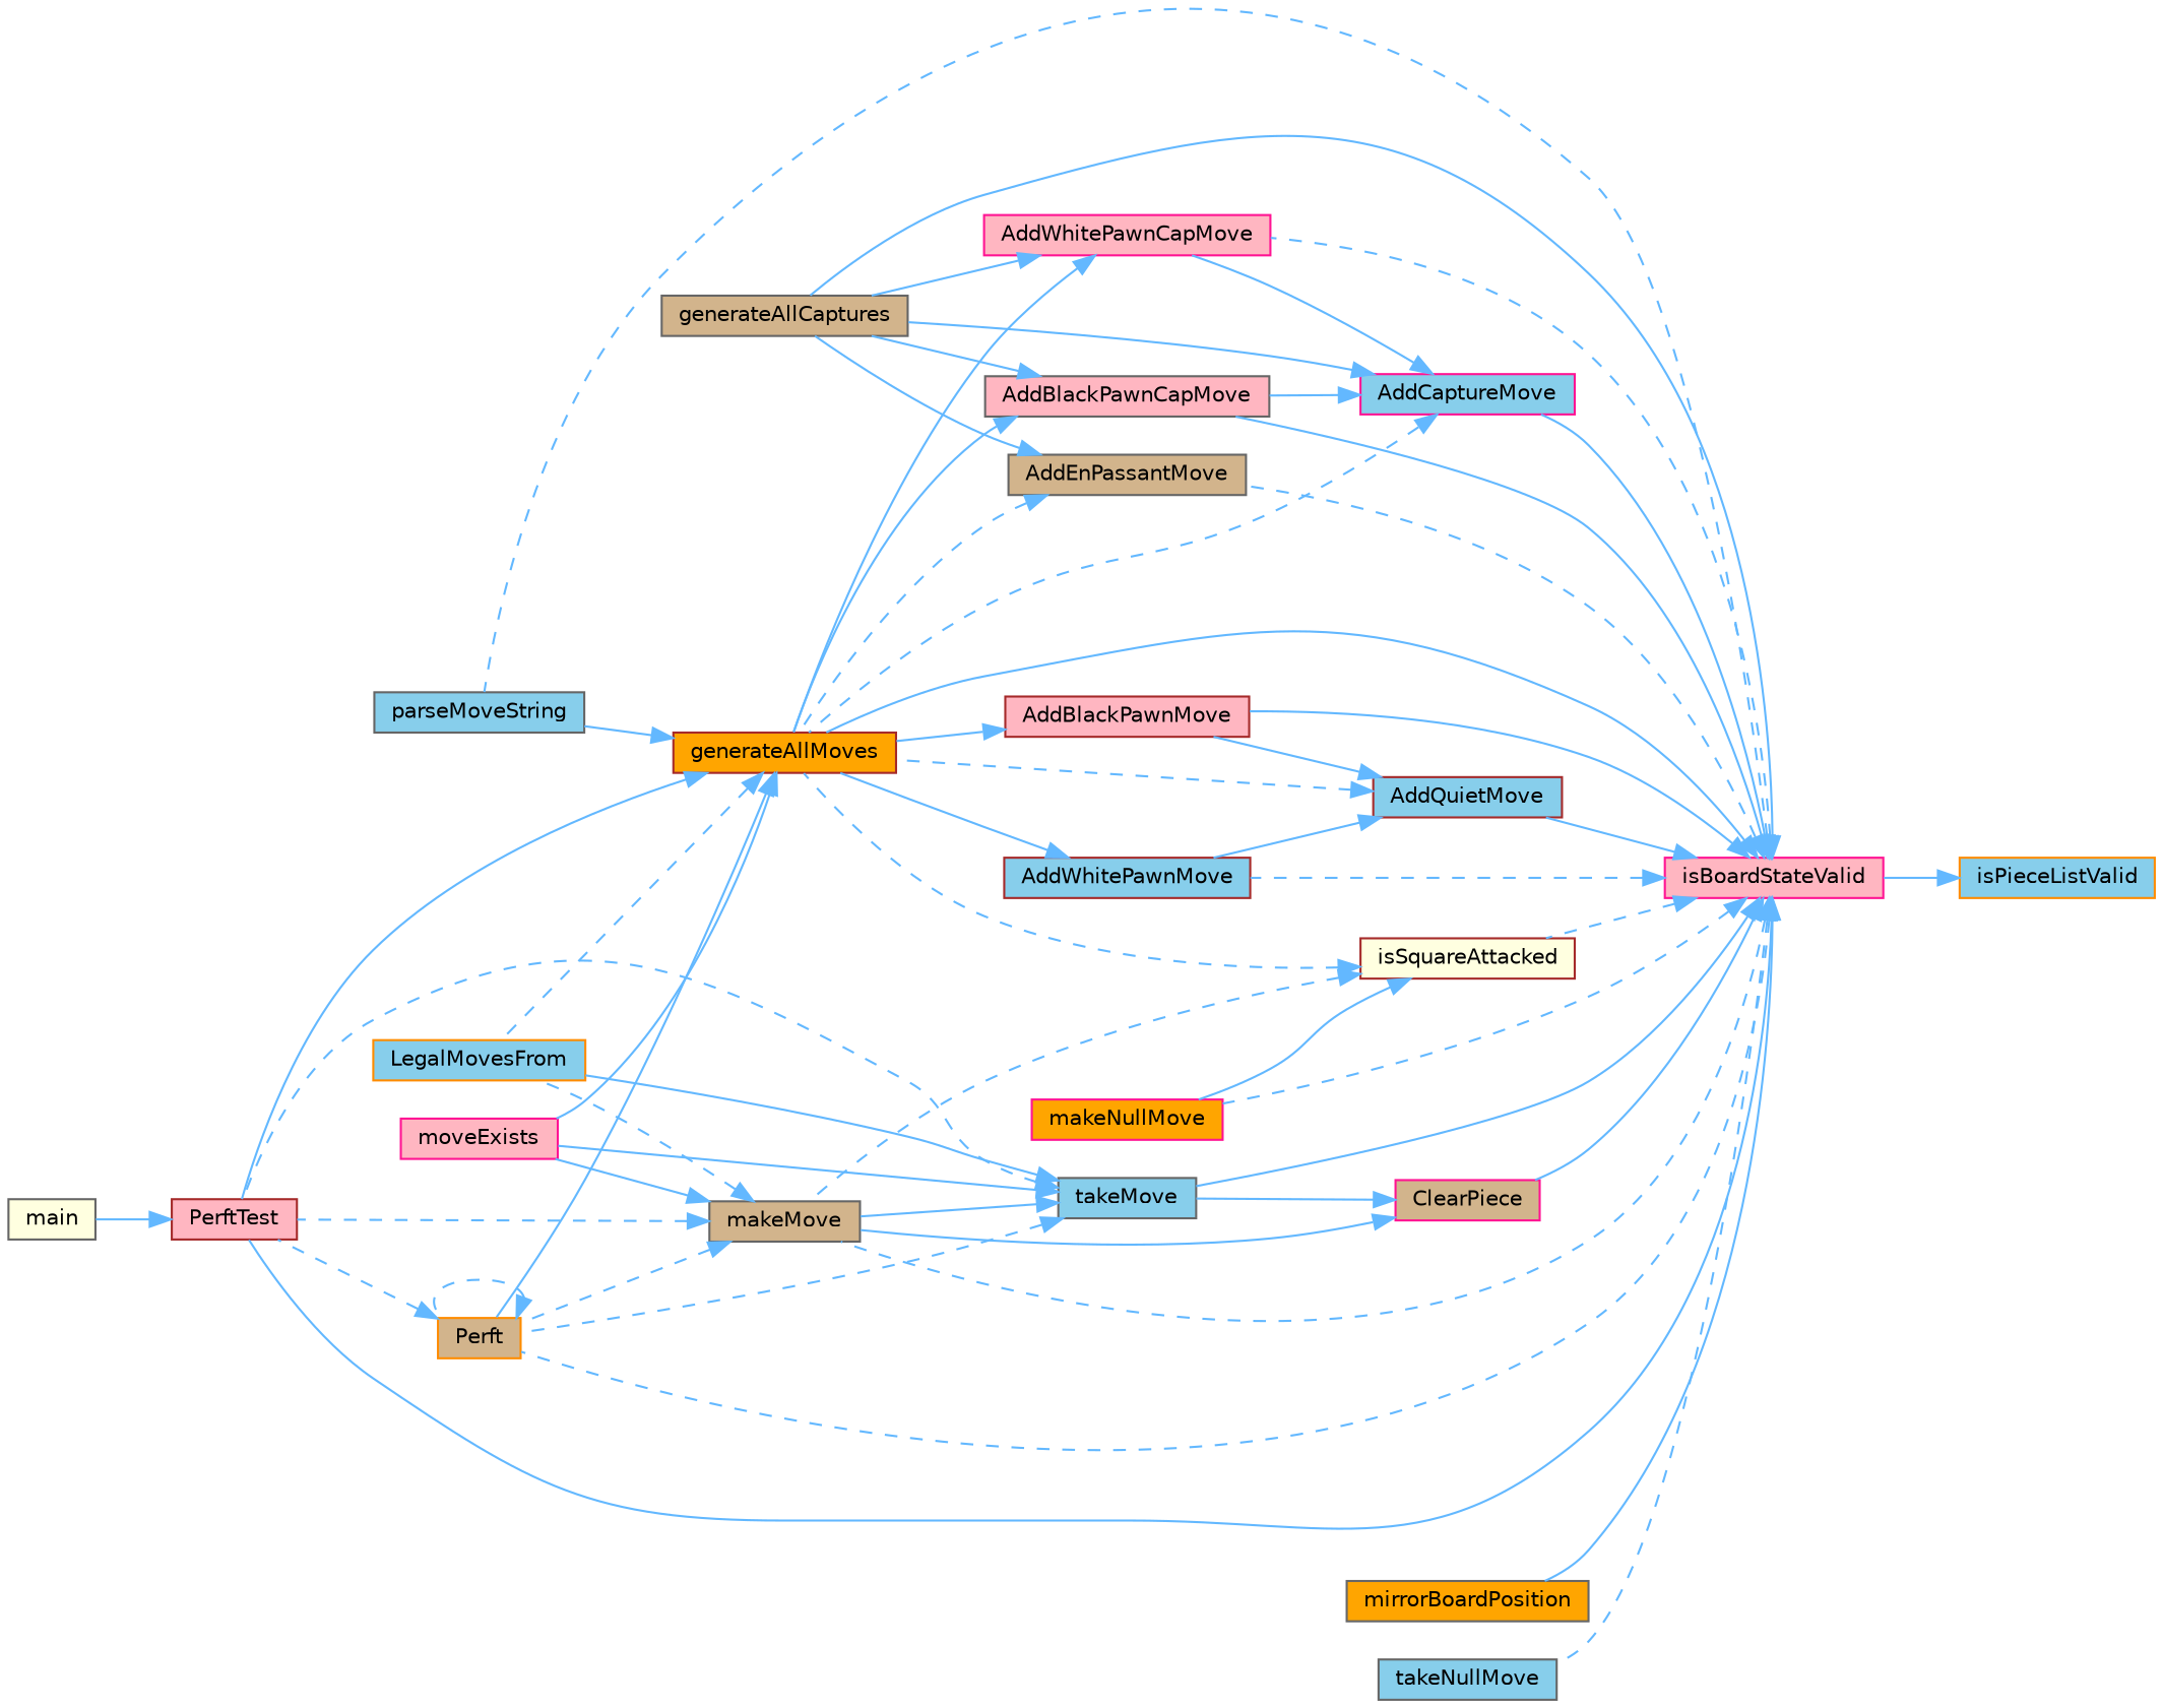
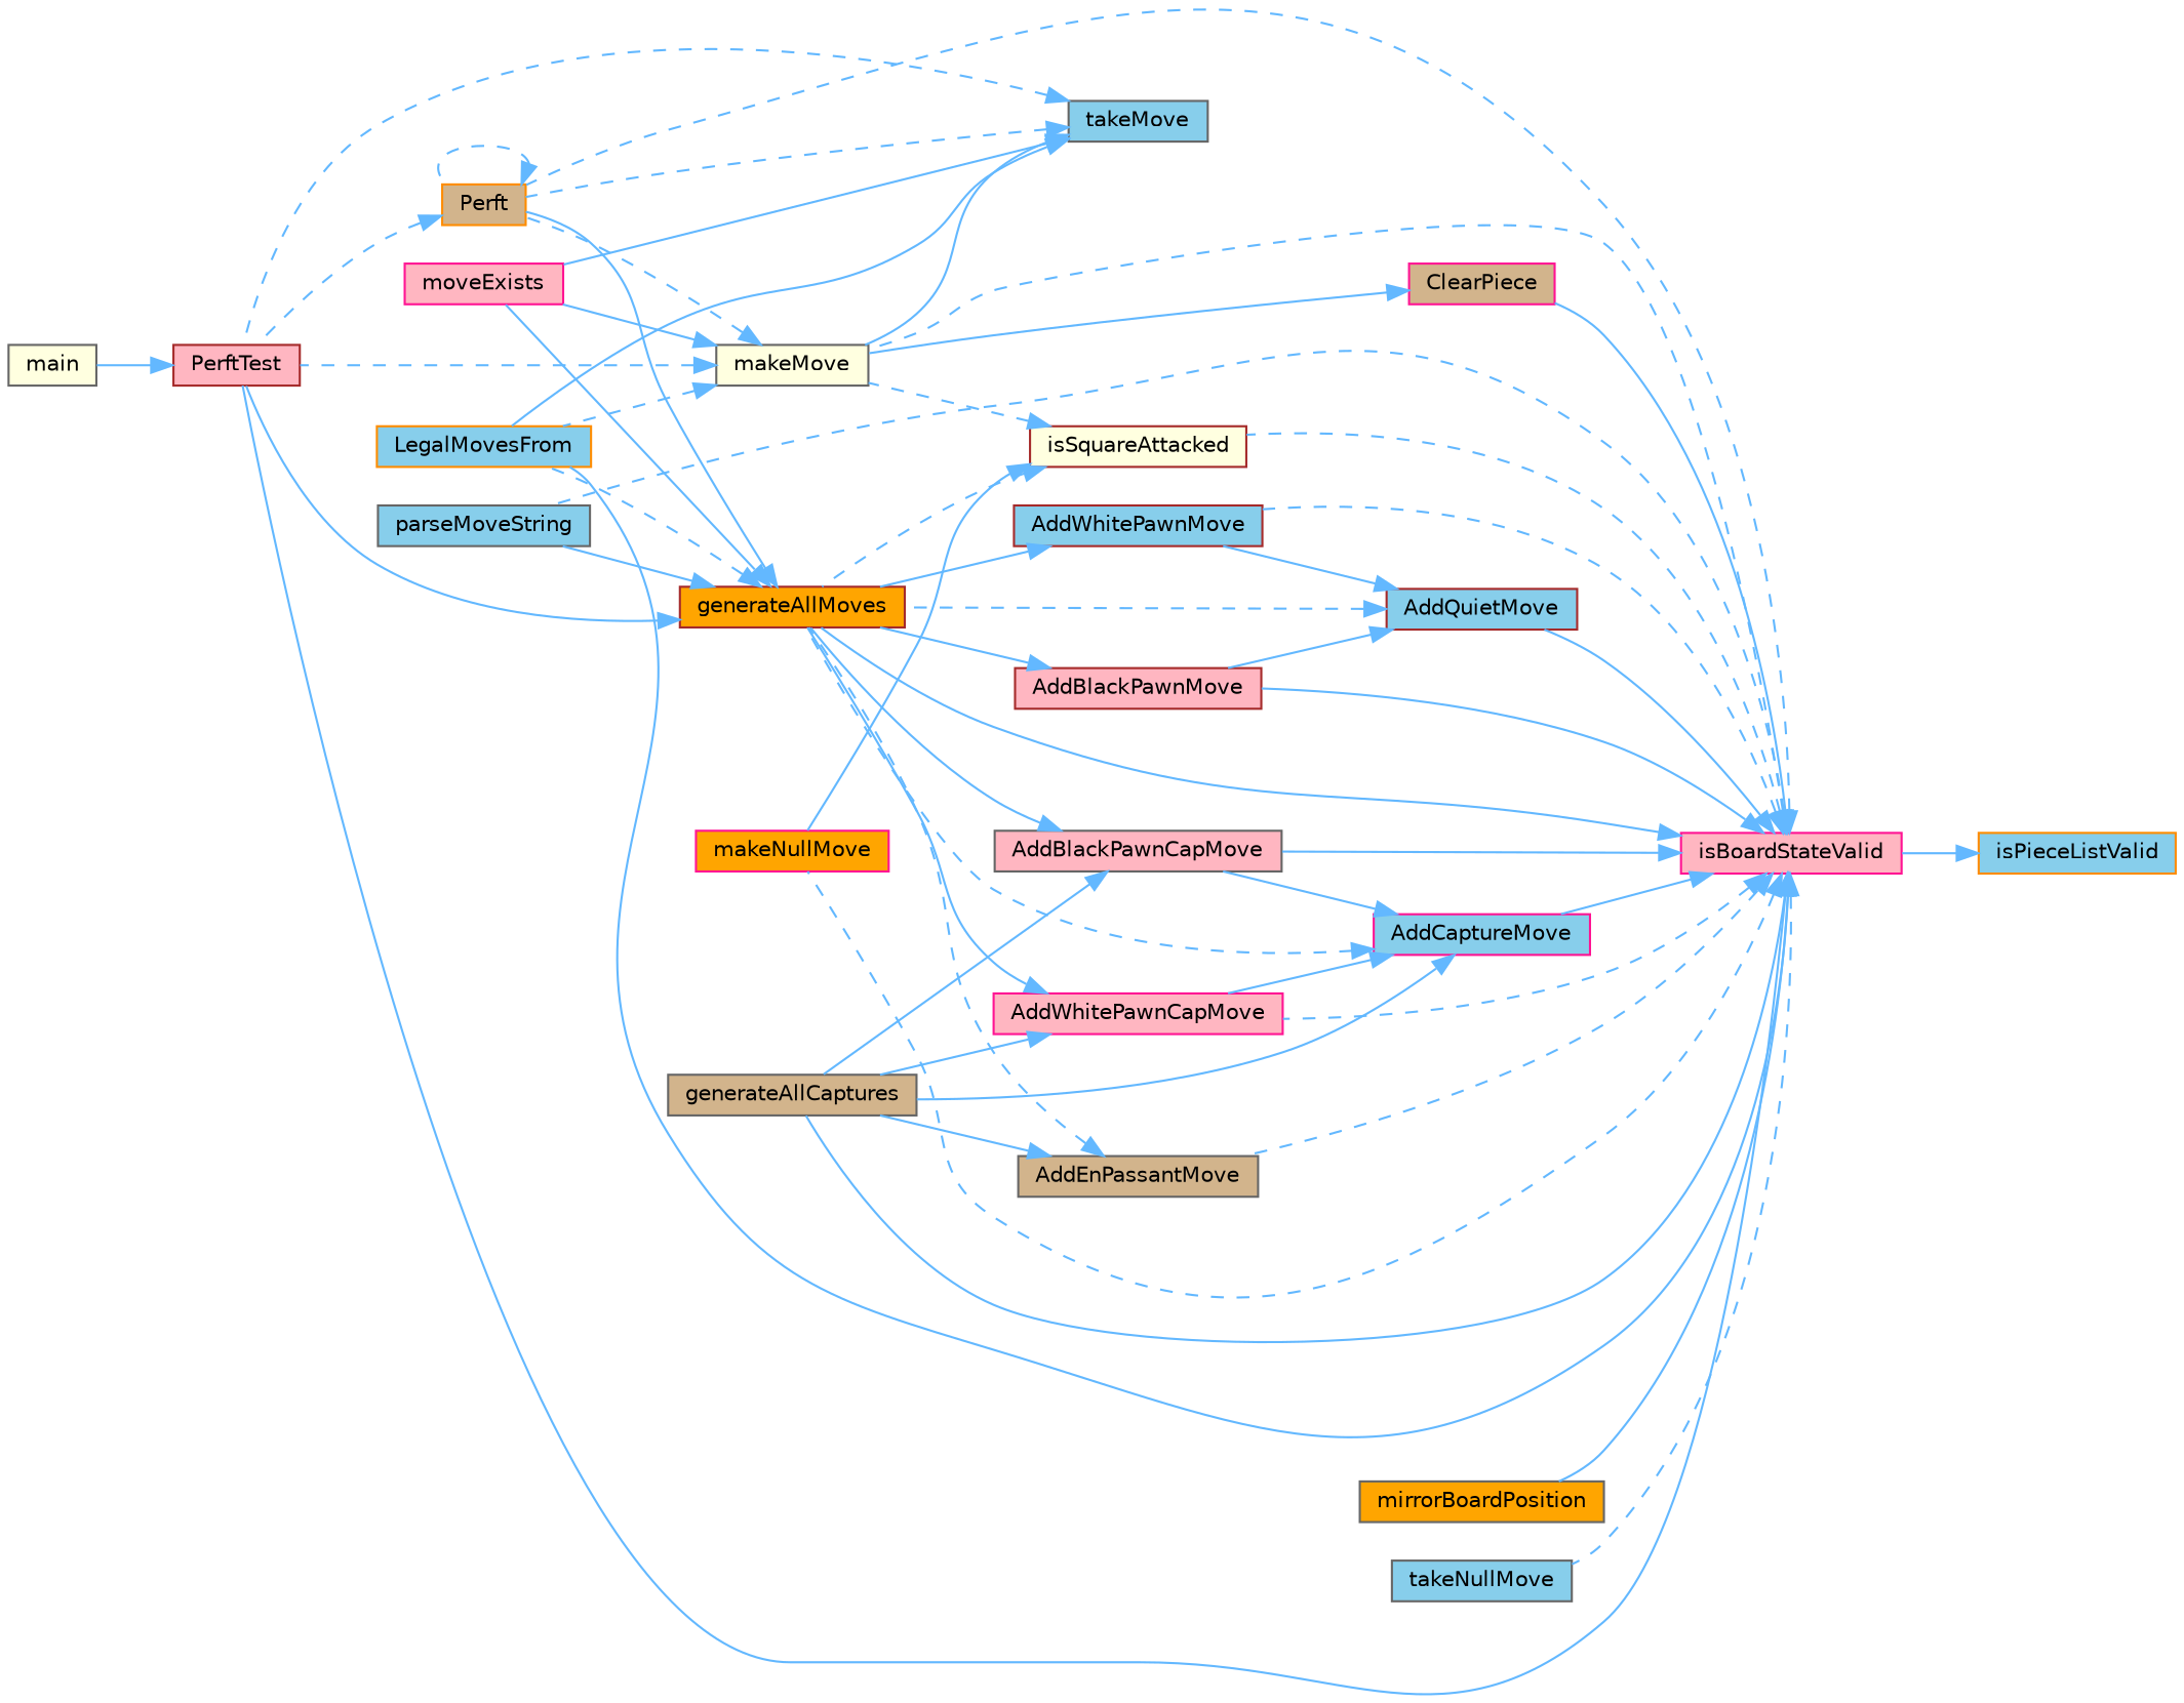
  digraph {
    rankdir=RL
    node [color=gray40 fillcolor=skyblue fontname=Helvetica fontsize=10 shape=box style=filled]
    edge [color=steelblue1 dir=back fontname=Helvetica fontsize=10 labelfontname=Helvetica labelfontsize=10 style=solid]
    n1 [color=darkorange fontcolor=black height=0.2 label=isPieceListValid width=0.4]
    n2 [color=deeppink fillcolor=lightpink height=0.2 label=isBoardStateValid width=0.4]
    n3 [fillcolor=lightpink height=0.2 label=AddBlackPawnCapMove width=0.4]
    n4 [fillcolor=tan height=0.2 label=generateAllCaptures width=0.4]
    n5 [color=brown fillcolor=orange height=0.2 label=generateAllMoves width=0.4]
    n6 [height=0.2 label=parseMoveString width=0.4]
    n7 [color=darkorange fillcolor=tan height=0.2 label=Perft width=0.4]
    n8 [color=brown fillcolor=lightpink height=0.2 label=PerftTest width=0.4]
    n9 [color=brown fillcolor=lightpink height=0.2 label=AddBlackPawnMove width=0.4]
    n10 [color=deeppink height=0.2 label=AddCaptureMove width=0.4]
    n11 [color=deeppink fillcolor=lightpink height=0.2 label=AddWhitePawnCapMove width=0.4]
    n12 [fillcolor=tan height=0.2 label=AddEnPassantMove width=0.4]
    n13 [color=brown height=0.2 label=AddQuietMove width=0.4]
    n14 [color=brown height=0.2 label=AddWhitePawnMove width=0.4]
    n15 [color=deeppink fillcolor=tan height=0.2 label=ClearPiece width=0.4]
-   n16 [fillcolor=tan height=0.2 label=makeMove width=0.4]
+   n16 [fillcolor=lightyellow height=0.2 label=makeMove width=0.4]
    n17 [height=0.2 label=takeMove width=0.4]
    n18 [color=brown fillcolor=lightyellow height=0.2 label=isSquareAttacked width=0.4]
    n19 [color=deeppink fillcolor=orange height=0.2 label=makeNullMove width=0.4]
    n20 [fillcolor=orange height=0.2 label=mirrorBoardPosition width=0.4]
    n21 [height=0.2 label=takeNullMove width=0.4]
    n22 [color=darkorange height=0.2 label=LegalMovesFrom width=0.4]
    n23 [color=deeppink fillcolor=lightpink height=0.2 label=moveExists width=0.4]
    n24 [fillcolor=lightyellow height=0.2 label=main width=0.4]
    n1 -> n2
    n2 -> n3
    n2 -> n4
    n2 -> n5
    n2 -> n6 [style=dashed]
    n2 -> n7 [style=dashed]
    n2 -> n8
    n2 -> n9
    n2 -> n10
    n2 -> n11 [style=dashed]
    n2 -> n12 [style=dashed]
    n2 -> n13
    n2 -> n14 [style=dashed]
    n2 -> n15
    n2 -> n16 [style=dashed]
-   n2 -> n17
+   n2 -> n22
    n2 -> n18 [style=dashed]
    n2 -> n19 [style=dashed]
    n2 -> n20
    n2 -> n21 [style=dashed]
    n3 -> n4
    n3 -> n5
    n5 -> n6
    n5 -> n7
    n5 -> n8
    n5 -> n22 [style=dashed]
    n5 -> n23
    n7 -> n7 [style=dashed]
    n7 -> n8 [style=dashed]
    n8 -> n24
    n9 -> n5
    n10 -> n3
    n10 -> n4
    n10 -> n5 [style=dashed]
    n10 -> n11
    n11 -> n4
    n11 -> n5
    n12 -> n4
    n12 -> n5 [style=dashed]
    n13 -> n5 [style=dashed]
    n13 -> n9
    n13 -> n14
    n14 -> n5
    n15 -> n16
-   n15 -> n17
    n16 -> n7 [style=dashed]
    n16 -> n8 [style=dashed]
    n16 -> n22 [style=dashed]
    n16 -> n23
    n17 -> n7 [style=dashed]
    n17 -> n8 [style=dashed]
    n17 -> n16
    n17 -> n22
    n17 -> n23
    n18 -> n5 [style=dashed]
    n18 -> n16 [style=dashed]
    n18 -> n19
  }
